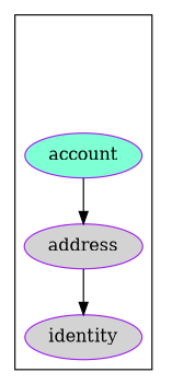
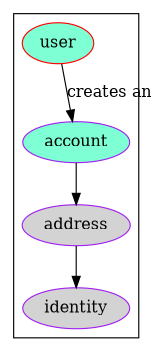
  digraph {
    node [color=purple fillcolor=aquamarine style=filled]
+   user [color=red]
    account
    address [fillcolor=lightgrey]
    identity [fillcolor=lightgrey]
    subgraph cluster_1 {
+     user
      account
      address
      identity
    }
+   user -> account [label="creates an"]
    account -> address
    address -> identity
  }
